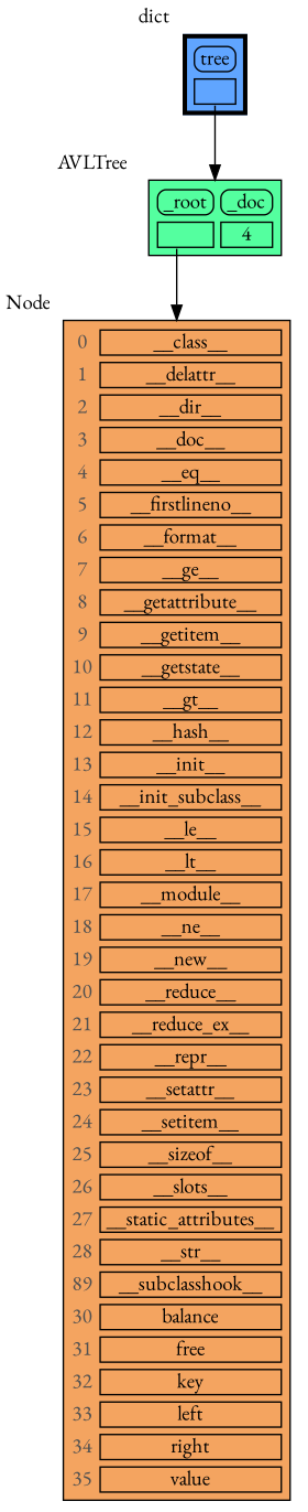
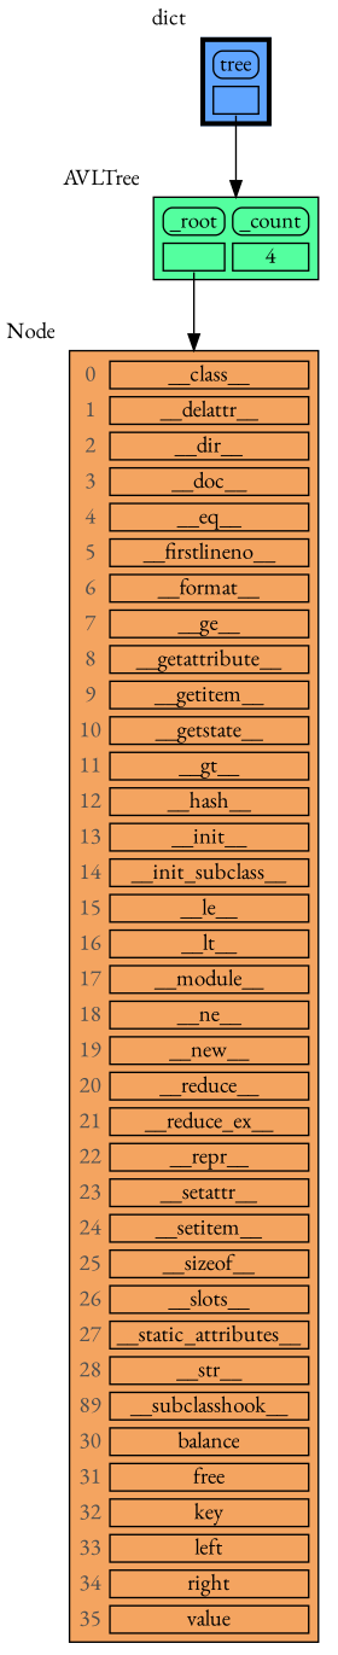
  digraph {
    fontname="EB Garamond"
    node [fontname="EB Garamond" shape=plaintext]
    edge [fontname="EB Garamond" headport=table style=solid tailport=ref0]
    n1 [label=< <TABLE BORDER="1" CELLBORDER="1" CELLSPACING="5" CELLPADDING="0" BGCOLOR="sandybrown" PORT="table">     <TR><TD BORDER="0"><font color="#505050">0</font></TD><TD BORDER="1"> __class__ </TD></TR>     <TR><TD BORDER="0"><font color="#505050">1</font></TD><TD BORDER="1"> __delattr__ </TD></TR>     <TR><TD BORDER="0"><font color="#505050">2</font></TD><TD BORDER="1"> __dir__ </TD></TR>     <TR><TD BORDER="0"><font color="#505050">3</font></TD><TD BORDER="1"> __doc__ </TD></TR>     <TR><TD BORDER="0"><font color="#505050">4</font></TD><TD BORDER="1"> __eq__ </TD></TR>     <TR><TD BORDER="0"><font color="#505050">5</font></TD><TD BORDER="1"> __firstlineno__ </TD></TR>     <TR><TD BORDER="0"><font color="#505050">6</font></TD><TD BORDER="1"> __format__ </TD></TR>     <TR><TD BORDER="0"><font color="#505050">7</font></TD><TD BORDER="1"> __ge__ </TD></TR>     <TR><TD BORDER="0"><font color="#505050">8</font></TD><TD BORDER="1"> __getattribute__ </TD></TR>     <TR><TD BORDER="0"><font color="#505050">9</font></TD><TD BORDER="1"> __getitem__ </TD></TR>     <TR><TD BORDER="0"><font color="#505050">10</font></TD><TD BORDER="1"> __getstate__ </TD></TR>     <TR><TD BORDER="0"><font color="#505050">11</font></TD><TD BORDER="1"> __gt__ </TD></TR>     <TR><TD BORDER="0"><font color="#505050">12</font></TD><TD BORDER="1"> __hash__ </TD></TR>     <TR><TD BORDER="0"><font color="#505050">13</font></TD><TD BORDER="1"> __init__ </TD></TR>     <TR><TD BORDER="0"><font color="#505050">14</font></TD><TD BORDER="1"> __init_subclass__ </TD></TR>     <TR><TD BORDER="0"><font color="#505050">15</font></TD><TD BORDER="1"> __le__ </TD></TR>     <TR><TD BORDER="0"><font color="#505050">16</font></TD><TD BORDER="1"> __lt__ </TD></TR>     <TR><TD BORDER="0"><font color="#505050">17</font></TD><TD BORDER="1"> __module__ </TD></TR>     <TR><TD BORDER="0"><font color="#505050">18</font></TD><TD BORDER="1"> __ne__ </TD></TR>     <TR><TD BORDER="0"><font color="#505050">19</font></TD><TD BORDER="1"> __new__ </TD></TR>     <TR><TD BORDER="0"><font color="#505050">20</font></TD><TD BORDER="1"> __reduce__ </TD></TR>     <TR><TD BORDER="0"><font color="#505050">21</font></TD><TD BORDER="1"> __reduce_ex__ </TD></TR>     <TR><TD BORDER="0"><font color="#505050">22</font></TD><TD BORDER="1"> __repr__ </TD></TR>     <TR><TD BORDER="0"><font color="#505050">23</font></TD><TD BORDER="1"> __setattr__ </TD></TR>     <TR><TD BORDER="0"><font color="#505050">24</font></TD><TD BORDER="1"> __setitem__ </TD></TR>     <TR><TD BORDER="0"><font color="#505050">25</font></TD><TD BORDER="1"> __sizeof__ </TD></TR>     <TR><TD BORDER="0"><font color="#505050">26</font></TD><TD BORDER="1"> __slots__ </TD></TR>     <TR><TD BORDER="0"><font color="#505050">27</font></TD><TD BORDER="1"> __static_attributes__ </TD></TR>     <TR><TD BORDER="0"><font color="#505050">28</font></TD><TD BORDER="1"> __str__ </TD></TR>     <TR><TD BORDER="0"><font color="#505050">89</font></TD><TD BORDER="1"> __subclasshook__ </TD></TR>     <TR><TD BORDER="0"><font color="#505050">30</font></TD><TD BORDER="1"> balance </TD></TR>     <TR><TD BORDER="0"><font color="#505050">31</font></TD><TD BORDER="1"> free </TD></TR>     <TR><TD BORDER="0"><font color="#505050">32</font></TD><TD BORDER="1"> key </TD></TR>     <TR><TD BORDER="0"><font color="#505050">33</font></TD><TD BORDER="1"> left </TD></TR>     <TR><TD BORDER="0"><font color="#505050">34</font></TD><TD BORDER="1"> right </TD></TR>     <TR><TD BORDER="0"><font color="#505050">35</font></TD><TD BORDER="1"> value </TD></TR> </TABLE> > xlabel="Node"]
-   n2 [label=< <TABLE BORDER="1" CELLBORDER="1" CELLSPACING="5" CELLPADDING="0" BGCOLOR="seagreen1" PORT="table">     <TR><TD BORDER="1" STYLE="ROUNDED"> _root </TD><TD BORDER="1" STYLE="ROUNDED"> _doc </TD></TR>     <TR><TD BORDER="1" PORT="ref0"> </TD><TD BORDER="1"> 4 </TD></TR> </TABLE> > xlabel=AVLTree]
+   n2 [label=< <TABLE BORDER="1" CELLBORDER="1" CELLSPACING="5" CELLPADDING="0" BGCOLOR="seagreen1" PORT="table">     <TR><TD BORDER="1" STYLE="ROUNDED"> _root </TD><TD BORDER="1" STYLE="ROUNDED"> _count </TD></TR>     <TR><TD BORDER="1" PORT="ref0"> </TD><TD BORDER="1"> 4 </TD></TR> </TABLE> > xlabel=AVLTree]
    n3 [label=< <TABLE BORDER="3" CELLBORDER="1" CELLSPACING="5" CELLPADDING="0" BGCOLOR="#60a5ff" PORT="table">     <TR><TD BORDER="1" STYLE="ROUNDED"> tree </TD></TR>     <TR><TD BORDER="1" PORT="ref0"> </TD></TR> </TABLE> > xlabel=dict]
    n2 -> n1
    n3 -> n2
  }
